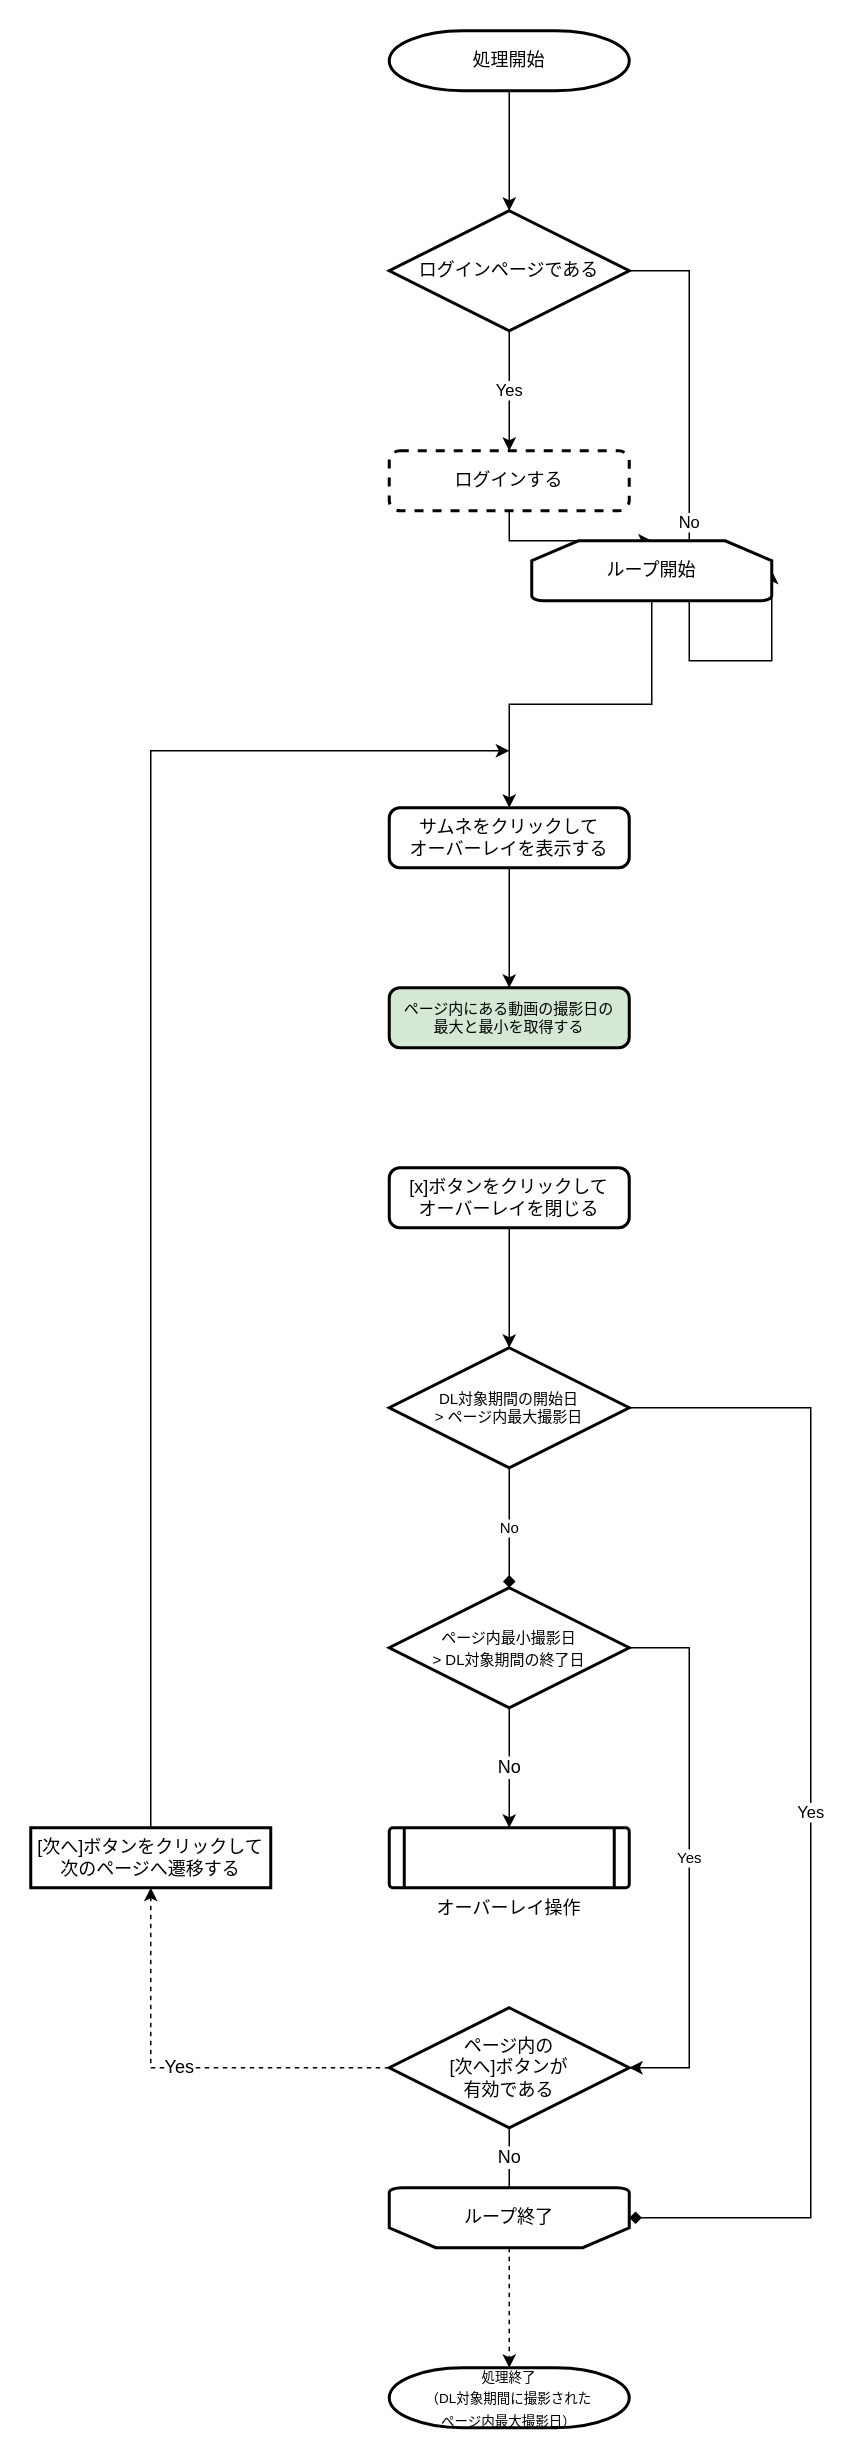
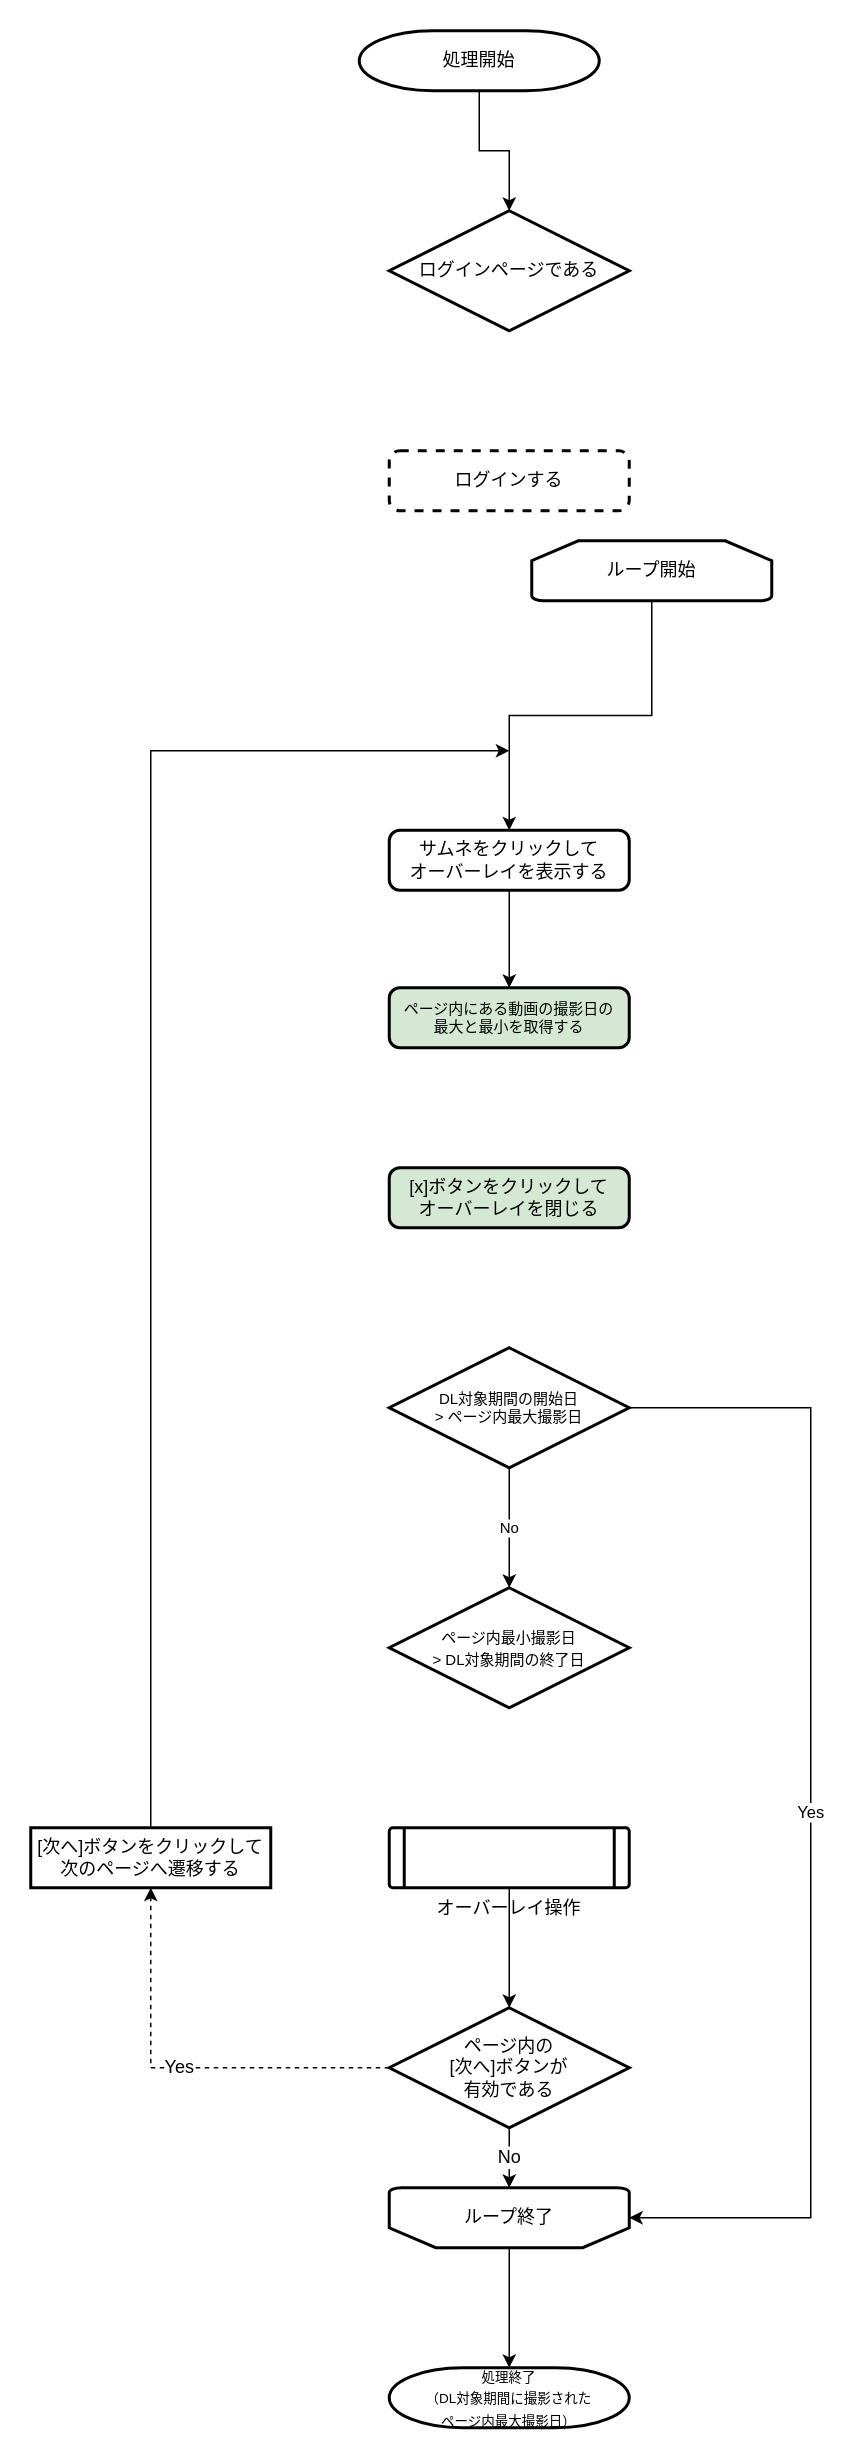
  <mxCell id="0" />
  <mxCell id="1" parent="0" />
  <mxCell id="2" style="edgeStyle=orthogonalEdgeStyle;rounded=0;orthogonalLoop=1;jettySize=auto;html=1;entryX=0.5;entryY=0;entryDx=0;entryDy=0;entryPerimeter=0;" edge="1" parent="1" source="3" target="6"><mxGeometry relative="1" as="geometry" /></mxCell>
- <mxCell id="3" value="処理開始" style="strokeWidth=2;html=1;shape=mxgraph.flowchart.terminator;whiteSpace=wrap;" vertex="1" parent="1"><mxGeometry x="259" y="20" width="160" height="40" as="geometry" /></mxCell>
- <mxCell id="4" value="Yes" style="edgeStyle=orthogonalEdgeStyle;rounded=0;orthogonalLoop=1;jettySize=auto;html=1;entryX=0.5;entryY=0;entryDx=0;entryDy=0;" edge="1" parent="1" source="6" target="8"><mxGeometry relative="1" as="geometry" /></mxCell>
- <mxCell id="5" value="No" style="edgeStyle=orthogonalEdgeStyle;rounded=0;orthogonalLoop=1;jettySize=auto;html=1;entryX=1;entryY=0.5;entryDx=0;entryDy=0;entryPerimeter=0;" edge="1" parent="1" source="6" target="31"><mxGeometry relative="1" as="geometry"><Array as="points"><mxPoint x="459" y="180" /><mxPoint x="459" y="440" /></Array><mxPoint x="510" y="470" as="targetPoint" /></mxGeometry></mxCell>
+ <mxCell id="3" value="処理開始" style="strokeWidth=2;html=1;shape=mxgraph.flowchart.terminator;whiteSpace=wrap;" vertex="1" parent="1"><mxGeometry x="239" y="20" width="160" height="40" as="geometry" /></mxCell>
  <mxCell id="6" value="ログインページである" style="strokeWidth=2;html=1;shape=mxgraph.flowchart.decision;whiteSpace=wrap;" vertex="1" parent="1"><mxGeometry x="259" y="140" width="160" height="80" as="geometry" /></mxCell>
- <mxCell id="7" style="edgeStyle=orthogonalEdgeStyle;rounded=0;orthogonalLoop=1;jettySize=auto;html=1;entryX=0.5;entryY=0;entryDx=0;entryDy=0;entryPerimeter=0;" edge="1" parent="1" source="8" target="31"><mxGeometry relative="1" as="geometry" /></mxCell>
  <mxCell id="8" value="ログインする" style="rounded=1;whiteSpace=wrap;html=1;absoluteArcSize=1;arcSize=14;strokeWidth=2;dashed=1;" vertex="1" parent="1"><mxGeometry x="259" y="300" width="160" height="40" as="geometry" /></mxCell>
  <mxCell id="9" style="edgeStyle=orthogonalEdgeStyle;rounded=0;orthogonalLoop=1;jettySize=auto;html=1;entryX=0.5;entryY=0;entryDx=0;entryDy=0;" edge="1" parent="1" source="10" target="11"><mxGeometry relative="1" as="geometry" /></mxCell>
- <mxCell id="10" value="サムネをクリックして&lt;br&gt;オーバーレイを表示する" style="rounded=1;whiteSpace=wrap;html=1;absoluteArcSize=1;arcSize=14;strokeWidth=2;" vertex="1" parent="1"><mxGeometry x="259" y="538" width="160" height="40" as="geometry" /></mxCell>
+ <mxCell id="10" value="サムネをクリックして&lt;br&gt;オーバーレイを表示する" style="rounded=1;whiteSpace=wrap;html=1;absoluteArcSize=1;arcSize=14;strokeWidth=2;" vertex="1" parent="1"><mxGeometry x="259" y="553" width="160" height="40" as="geometry" /></mxCell>
  <mxCell id="11" value="ページ内にある動画の撮影日の&lt;br&gt;最大と最小を取得する" style="rounded=1;whiteSpace=wrap;html=1;absoluteArcSize=1;arcSize=14;strokeWidth=2;fontSize=10;fillColor=#d5e8d4;" vertex="1" parent="1"><mxGeometry x="259" y="658" width="160" height="40" as="geometry" /></mxCell>
- <mxCell id="12" style="edgeStyle=orthogonalEdgeStyle;rounded=0;orthogonalLoop=1;jettySize=auto;html=1;" edge="1" parent="1" source="13" target="16"><mxGeometry relative="1" as="geometry" /></mxCell>
- <mxCell id="13" value="[x]ボタンをクリックして&lt;br&gt;オーバーレイを閉じる" style="rounded=1;whiteSpace=wrap;html=1;absoluteArcSize=1;arcSize=14;strokeWidth=2;" vertex="1" parent="1"><mxGeometry x="259" y="778" width="160" height="40" as="geometry" /></mxCell>
- <mxCell id="14" value="No" style="edgeStyle=orthogonalEdgeStyle;rounded=0;orthogonalLoop=1;jettySize=auto;html=1;entryX=0.5;entryY=0;entryDx=0;entryDy=0;entryPerimeter=0;fontSize=10;endArrow=diamond;" edge="1" parent="1" source="16" target="20"><mxGeometry relative="1" as="geometry" /></mxCell>
- <mxCell id="15" value="Yes" style="edgeStyle=orthogonalEdgeStyle;rounded=0;orthogonalLoop=1;jettySize=auto;html=1;entryX=0;entryY=0.5;entryDx=0;entryDy=0;entryPerimeter=0;endArrow=diamond;" edge="1" parent="1" source="16" target="29"><mxGeometry relative="1" as="geometry"><Array as="points"><mxPoint x="540" y="938" /><mxPoint x="540" y="1478" /></Array></mxGeometry></mxCell>
+ <mxCell id="13" value="[x]ボタンをクリックして&lt;br&gt;オーバーレイを閉じる" style="rounded=1;whiteSpace=wrap;html=1;absoluteArcSize=1;arcSize=14;strokeWidth=2;fillColor=#d5e8d4;" vertex="1" parent="1"><mxGeometry x="259" y="778" width="160" height="40" as="geometry" /></mxCell>
+ <mxCell id="14" value="No" style="edgeStyle=orthogonalEdgeStyle;rounded=0;orthogonalLoop=1;jettySize=auto;html=1;entryX=0.5;entryY=0;entryDx=0;entryDy=0;entryPerimeter=0;fontSize=10;" edge="1" parent="1" source="16" target="20"><mxGeometry relative="1" as="geometry" /></mxCell>
+ <mxCell id="15" value="Yes" style="edgeStyle=orthogonalEdgeStyle;rounded=0;orthogonalLoop=1;jettySize=auto;html=1;entryX=0;entryY=0.5;entryDx=0;entryDy=0;entryPerimeter=0;" edge="1" parent="1" source="16" target="29"><mxGeometry relative="1" as="geometry"><Array as="points"><mxPoint x="540" y="938" /><mxPoint x="540" y="1478" /></Array></mxGeometry></mxCell>
  <mxCell id="16" value="DL対象期間の開始日&lt;br style=&quot;font-size: 10px&quot;&gt;&amp;gt; ページ内最大撮影日" style="strokeWidth=2;html=1;shape=mxgraph.flowchart.decision;whiteSpace=wrap;fontSize=10;" vertex="1" parent="1"><mxGeometry x="259" y="898" width="160" height="80" as="geometry" /></mxCell>
  <mxCell id="17" value="&lt;font style=&quot;font-size: 9px&quot;&gt;処理終了&lt;br&gt;（DL対象期間に撮影された&lt;br style=&quot;font-size: 9px&quot;&gt;ページ内最大撮影日）&lt;br&gt;&lt;/font&gt;" style="strokeWidth=2;html=1;shape=mxgraph.flowchart.terminator;whiteSpace=wrap;" vertex="1" parent="1"><mxGeometry x="259" y="1578" width="160" height="40" as="geometry" /></mxCell>
- <mxCell id="18" value="Yes" style="edgeStyle=orthogonalEdgeStyle;rounded=0;orthogonalLoop=1;jettySize=auto;html=1;fontSize=10;entryX=1;entryY=0.5;entryDx=0;entryDy=0;entryPerimeter=0;" edge="1" parent="1" source="20" target="27"><mxGeometry relative="1" as="geometry"><Array as="points"><mxPoint x="459" y="1098" /><mxPoint x="459" y="1378" /></Array></mxGeometry></mxCell>
- <mxCell id="19" value="No" style="edgeStyle=orthogonalEdgeStyle;rounded=0;orthogonalLoop=1;jettySize=auto;html=1;entryX=0.5;entryY=0;entryDx=0;entryDy=0;fontSize=12;" edge="1" parent="1" source="20" target="24"><mxGeometry relative="1" as="geometry" /></mxCell>
  <mxCell id="20" value="&lt;font style=&quot;font-size: 10px&quot;&gt;ページ内最小撮影日&lt;br&gt;&amp;gt; DL対象期間の終了日&lt;/font&gt;" style="strokeWidth=2;html=1;shape=mxgraph.flowchart.decision;whiteSpace=wrap;fontSize=12;" vertex="1" parent="1"><mxGeometry x="259" y="1058" width="160" height="80" as="geometry" /></mxCell>
  <mxCell id="21" style="edgeStyle=orthogonalEdgeStyle;rounded=0;orthogonalLoop=1;jettySize=auto;html=1;fontSize=10;exitX=0.5;exitY=0;exitDx=0;exitDy=0;" edge="1" parent="1" source="22"><mxGeometry relative="1" as="geometry"><mxPoint x="339" y="500" as="targetPoint" /><Array as="points"><mxPoint x="100" y="500" /></Array><mxPoint x="100" y="1358" as="sourcePoint" /></mxGeometry></mxCell>
  <mxCell id="22" value="&lt;font style=&quot;font-size: 12px&quot;&gt;[次へ]ボタンをクリックして&lt;br&gt;次のページへ遷移する&lt;/font&gt;" style="whiteSpace=wrap;html=1;absoluteArcSize=1;arcSize=14;strokeWidth=2;fontSize=10;rounded=0;" vertex="1" parent="1"><mxGeometry x="20" y="1218" width="160" height="40" as="geometry" /></mxCell>
+ <mxCell id="23" style="edgeStyle=orthogonalEdgeStyle;rounded=0;orthogonalLoop=1;jettySize=auto;html=1;entryX=0.5;entryY=0;entryDx=0;entryDy=0;entryPerimeter=0;fontSize=12;" edge="1" parent="1" source="24" target="27"><mxGeometry relative="1" as="geometry" /></mxCell>
  <mxCell id="24" value="&lt;font style=&quot;font-size: 12px&quot;&gt;オーバーレイ操作&lt;/font&gt;" style="verticalLabelPosition=bottom;verticalAlign=top;html=1;shape=process;whiteSpace=wrap;rounded=1;size=0.062;arcSize=6;fontSize=10;strokeWidth=2;" vertex="1" parent="1"><mxGeometry x="259" y="1218" width="160" height="40" as="geometry" /></mxCell>
- <mxCell id="25" value="No" style="edgeStyle=orthogonalEdgeStyle;rounded=0;orthogonalLoop=1;jettySize=auto;html=1;fontSize=12;entryX=0.5;entryY=1;entryDx=0;entryDy=0;entryPerimeter=0;endArrow=none;" edge="1" parent="1" source="27" target="29"><mxGeometry relative="1" as="geometry" /></mxCell>
+ <mxCell id="25" value="No" style="edgeStyle=orthogonalEdgeStyle;rounded=0;orthogonalLoop=1;jettySize=auto;html=1;fontSize=12;entryX=0.5;entryY=1;entryDx=0;entryDy=0;entryPerimeter=0;" edge="1" parent="1" source="27" target="29"><mxGeometry relative="1" as="geometry" /></mxCell>
  <mxCell id="26" value="Yes" style="edgeStyle=orthogonalEdgeStyle;rounded=0;orthogonalLoop=1;jettySize=auto;html=1;entryX=0.5;entryY=1;entryDx=0;entryDy=0;fontSize=12;dashed=1;" edge="1" parent="1" source="27" target="22"><mxGeometry relative="1" as="geometry"><mxPoint x="180" y="1378" as="targetPoint" /></mxGeometry></mxCell>
  <mxCell id="27" value="ページ内の&lt;br&gt;[次へ]ボタンが&lt;br&gt;有効である" style="strokeWidth=2;html=1;shape=mxgraph.flowchart.decision;whiteSpace=wrap;fontSize=12;" vertex="1" parent="1"><mxGeometry x="259" y="1338" width="160" height="80" as="geometry" /></mxCell>
- <mxCell id="28" style="edgeStyle=orthogonalEdgeStyle;rounded=0;orthogonalLoop=1;jettySize=auto;html=1;entryX=0.5;entryY=0;entryDx=0;entryDy=0;entryPerimeter=0;dashed=1;" edge="1" parent="1" source="29" target="17"><mxGeometry relative="1" as="geometry" /></mxCell>
+ <mxCell id="28" style="edgeStyle=orthogonalEdgeStyle;rounded=0;orthogonalLoop=1;jettySize=auto;html=1;entryX=0.5;entryY=0;entryDx=0;entryDy=0;entryPerimeter=0;" edge="1" parent="1" source="29" target="17"><mxGeometry relative="1" as="geometry" /></mxCell>
  <mxCell id="29" value="ループ終了" style="strokeWidth=2;html=1;shape=mxgraph.flowchart.loop_limit;whiteSpace=wrap;direction=west;" vertex="1" parent="1"><mxGeometry x="259" y="1458" width="160" height="40" as="geometry" /></mxCell>
  <mxCell id="30" style="edgeStyle=orthogonalEdgeStyle;rounded=0;orthogonalLoop=1;jettySize=auto;html=1;" edge="1" parent="1" source="31" target="10"><mxGeometry relative="1" as="geometry" /></mxCell>
  <mxCell id="31" value="ループ開始" style="strokeWidth=2;html=1;shape=mxgraph.flowchart.loop_limit;whiteSpace=wrap;" vertex="1" parent="1"><mxGeometry x="354" y="360" width="160" height="40" as="geometry" /></mxCell>
